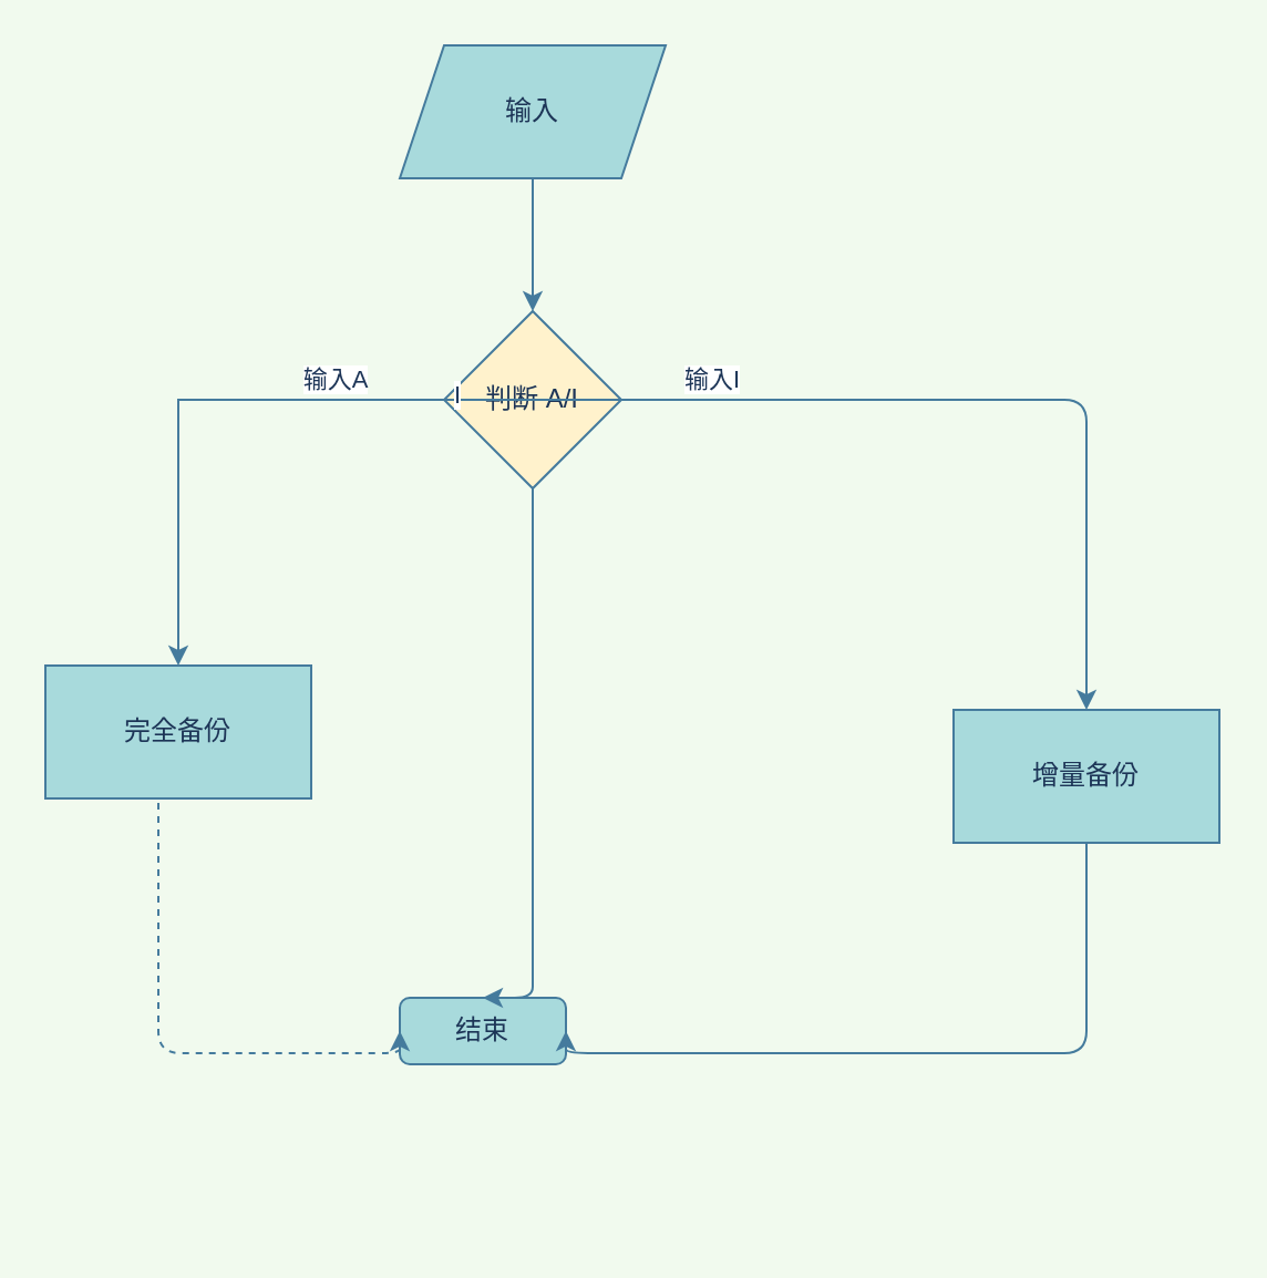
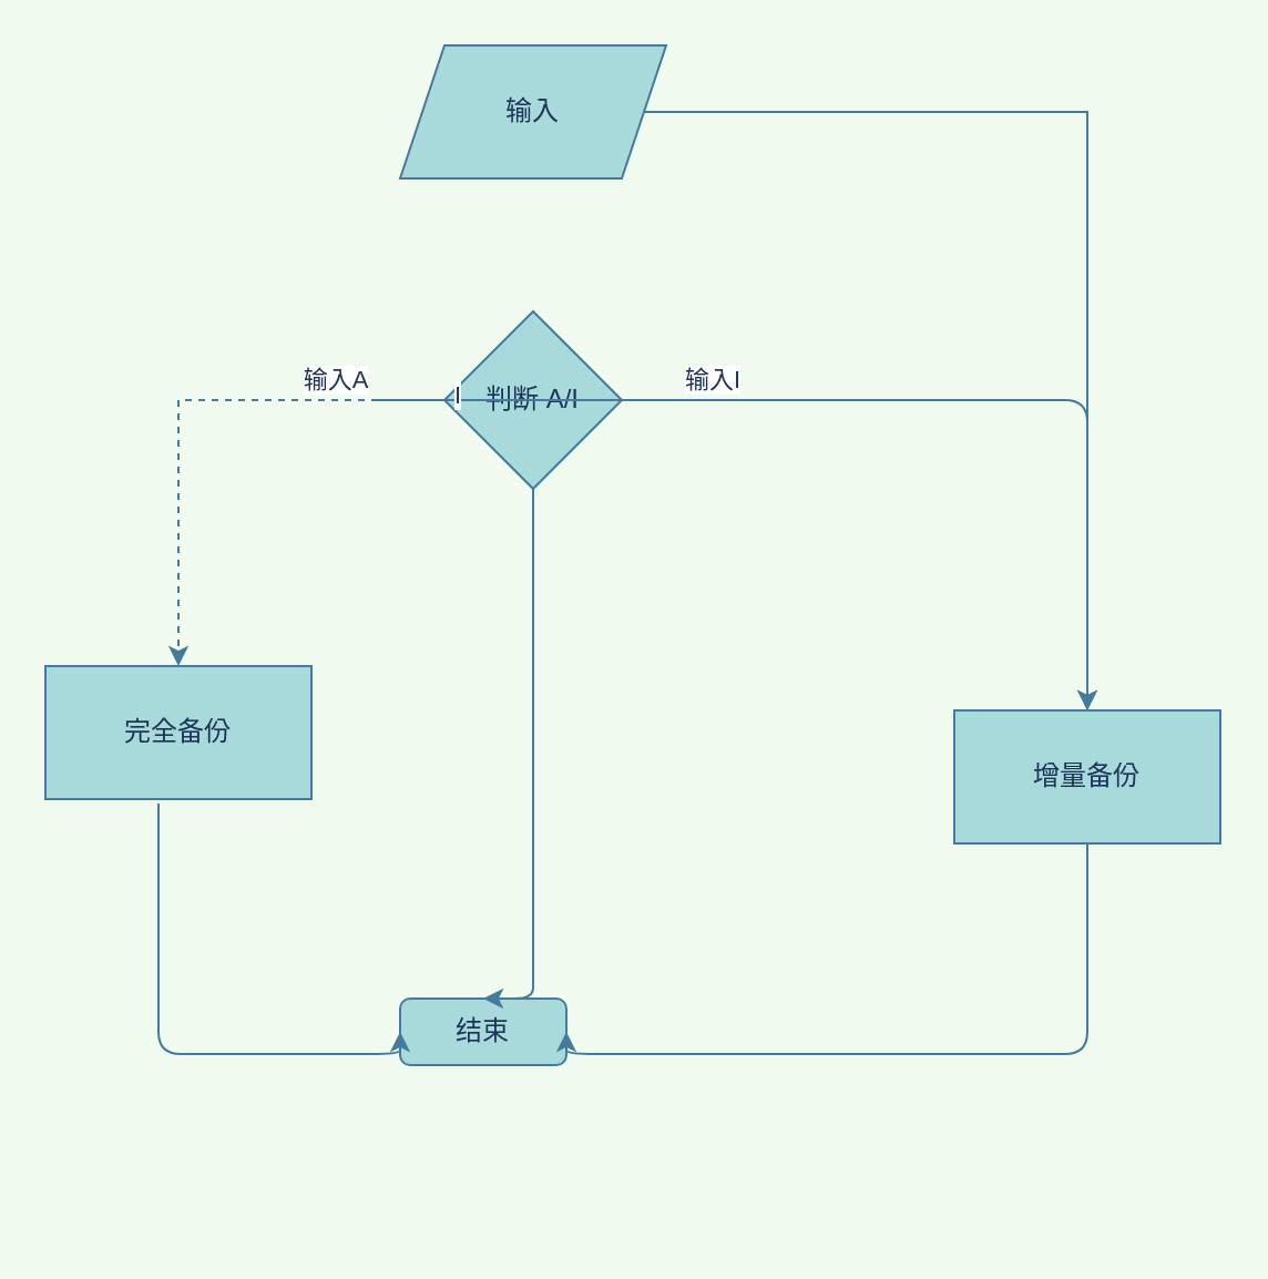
  <mxCell id="0" />
  <mxCell id="1" parent="0" />
- <mxCell id="2" value="" style="edgeStyle=orthogonalEdgeStyle;rounded=0;orthogonalLoop=1;jettySize=auto;html=1;labelBackgroundColor=#F1FAEE;strokeColor=#457B9D;fontColor=#1D3557;" edge="1" parent="1" source="3" target="6"><mxGeometry relative="1" as="geometry" /></mxCell>
+ <mxCell id="2" value="" style="edgeStyle=orthogonalEdgeStyle;rounded=0;orthogonalLoop=1;jettySize=auto;html=1;labelBackgroundColor=#F1FAEE;strokeColor=#457B9D;fontColor=#1D3557;" edge="1" parent="1" source="3" target="8"><mxGeometry relative="1" as="geometry" /></mxCell>
  <mxCell id="3" value="输入" style="shape=parallelogram;perimeter=parallelogramPerimeter;whiteSpace=wrap;html=1;fixedSize=1;fillColor=#A8DADC;strokeColor=#457B9D;fontColor=#1D3557;" vertex="1" parent="1"><mxGeometry x="180" y="20" width="120" height="60" as="geometry" /></mxCell>
- <mxCell id="4" value="" style="edgeStyle=orthogonalEdgeStyle;curved=0;rounded=0;sketch=0;orthogonalLoop=1;jettySize=auto;html=1;strokeColor=#457B9D;fillColor=#A8DADC;fontColor=#1D3557;" edge="1" parent="1" source="6" target="12"><mxGeometry relative="1" as="geometry" /></mxCell>
+ <mxCell id="4" value="" style="edgeStyle=orthogonalEdgeStyle;curved=0;rounded=0;sketch=0;orthogonalLoop=1;jettySize=auto;html=1;strokeColor=#457B9D;fillColor=#A8DADC;fontColor=#1D3557;dashed=1;" edge="1" parent="1" source="6" target="12"><mxGeometry relative="1" as="geometry" /></mxCell>
  <mxCell id="5" value="输入A" style="edgeLabel;html=1;align=center;verticalAlign=middle;resizable=0;points=[];fontColor=#1D3557;" vertex="1" connectable="0" parent="4"><mxGeometry x="-0.583" y="2" relative="1" as="geometry"><mxPoint y="-12" as="offset" /></mxGeometry></mxCell>
- <mxCell id="6" value="判断 A/I" style="rhombus;whiteSpace=wrap;html=1;fillColor=#fff2cc;strokeColor=#457B9D;fontColor=#1D3557;" vertex="1" parent="1"><mxGeometry x="200" y="140" width="80" height="80" as="geometry" /></mxCell>
+ <mxCell id="6" value="判断 A/I" style="rhombus;whiteSpace=wrap;html=1;fillColor=#A8DADC;strokeColor=#457B9D;fontColor=#1D3557;" vertex="1" parent="1"><mxGeometry x="200" y="140" width="80" height="80" as="geometry" /></mxCell>
  <mxCell id="7" value="结束" style="rounded=1;whiteSpace=wrap;html=1;fillColor=#A8DADC;strokeColor=#457B9D;fontColor=#1D3557;" vertex="1" parent="1"><mxGeometry x="180" y="450" width="75" height="30" as="geometry" /></mxCell>
  <mxCell id="8" value="增量备份" style="rounded=0;whiteSpace=wrap;html=1;fillColor=#A8DADC;strokeColor=#457B9D;fontColor=#1D3557;" vertex="1" parent="1"><mxGeometry x="430" y="320" width="120" height="60" as="geometry" /></mxCell>
  <mxCell id="9" value="" style="edgeStyle=elbowEdgeStyle;elbow=horizontal;endArrow=classic;html=1;exitX=1;exitY=0.5;exitDx=0;exitDy=0;labelBackgroundColor=#F1FAEE;strokeColor=#457B9D;fontColor=#1D3557;" edge="1" parent="1"><mxGeometry width="50" height="50" relative="1" as="geometry"><mxPoint x="170" y="180" as="sourcePoint" /><mxPoint x="490" y="320" as="targetPoint" /><Array as="points"><mxPoint x="490" y="240" /></Array></mxGeometry></mxCell>
  <mxCell id="10" value="I" style="edgeLabel;html=1;align=center;verticalAlign=middle;resizable=0;points=[];fontColor=#1D3557;" vertex="1" connectable="0" parent="9"><mxGeometry x="-0.848" y="3" relative="1" as="geometry"><mxPoint as="offset" /></mxGeometry></mxCell>
  <mxCell id="11" value="输入I" style="edgeLabel;html=1;align=center;verticalAlign=middle;resizable=0;points=[];fontColor=#1D3557;" vertex="1" connectable="0" parent="9"><mxGeometry x="-0.83" y="3" relative="1" as="geometry"><mxPoint x="111" y="-7" as="offset" /></mxGeometry></mxCell>
  <mxCell id="12" value="完全备份" style="whiteSpace=wrap;html=1;fontColor=#1D3557;strokeColor=#457B9D;fillColor=#A8DADC;" vertex="1" parent="1"><mxGeometry x="20" y="300" width="120" height="60" as="geometry" /></mxCell>
  <mxCell id="13" value="" style="edgeStyle=segmentEdgeStyle;endArrow=classic;html=1;strokeColor=#457B9D;fillColor=#A8DADC;fontColor=#1D3557;exitX=0.5;exitY=1;exitDx=0;exitDy=0;entryX=0.5;entryY=0;entryDx=0;entryDy=0;" edge="1" parent="1" source="6" target="7"><mxGeometry width="50" height="50" relative="1" as="geometry"><mxPoint x="550" y="290" as="sourcePoint" /><mxPoint x="600" y="240" as="targetPoint" /><Array as="points"><mxPoint x="240" y="430" /><mxPoint x="240" y="430" /></Array></mxGeometry></mxCell>
  <mxCell id="14" value="" style="edgeStyle=elbowEdgeStyle;elbow=vertical;endArrow=classic;html=1;strokeColor=#457B9D;fillColor=#A8DADC;fontColor=#1D3557;exitX=0.5;exitY=1;exitDx=0;exitDy=0;entryX=1;entryY=0.5;entryDx=0;entryDy=0;" edge="1" parent="1" source="8" target="7"><mxGeometry width="50" height="50" relative="1" as="geometry"><mxPoint x="550" y="290" as="sourcePoint" /><mxPoint x="340" y="558" as="targetPoint" /><Array as="points"><mxPoint x="450" y="475" /><mxPoint x="450" y="470" /><mxPoint x="400" y="470" /><mxPoint x="440" y="555" /></Array></mxGeometry></mxCell>
- <mxCell id="15" value="" style="edgeStyle=elbowEdgeStyle;elbow=vertical;endArrow=classic;html=1;strokeColor=#457B9D;fillColor=#A8DADC;fontColor=#1D3557;exitX=0.425;exitY=1.033;exitDx=0;exitDy=0;exitPerimeter=0;entryX=0;entryY=0.5;entryDx=0;entryDy=0;dashed=1;" edge="1" parent="1" source="12" target="7"><mxGeometry width="50" height="50" relative="1" as="geometry"><mxPoint x="550" y="290" as="sourcePoint" /><mxPoint x="600" y="240" as="targetPoint" /><Array as="points"><mxPoint x="130" y="475" /></Array></mxGeometry></mxCell>
+ <mxCell id="15" value="" style="edgeStyle=elbowEdgeStyle;elbow=vertical;endArrow=classic;html=1;strokeColor=#457B9D;fillColor=#A8DADC;fontColor=#1D3557;exitX=0.425;exitY=1.033;exitDx=0;exitDy=0;exitPerimeter=0;entryX=0;entryY=0.5;entryDx=0;entryDy=0;" edge="1" parent="1" source="12" target="7"><mxGeometry width="50" height="50" relative="1" as="geometry"><mxPoint x="550" y="290" as="sourcePoint" /><mxPoint x="600" y="240" as="targetPoint" /><Array as="points"><mxPoint x="130" y="475" /></Array></mxGeometry></mxCell>
